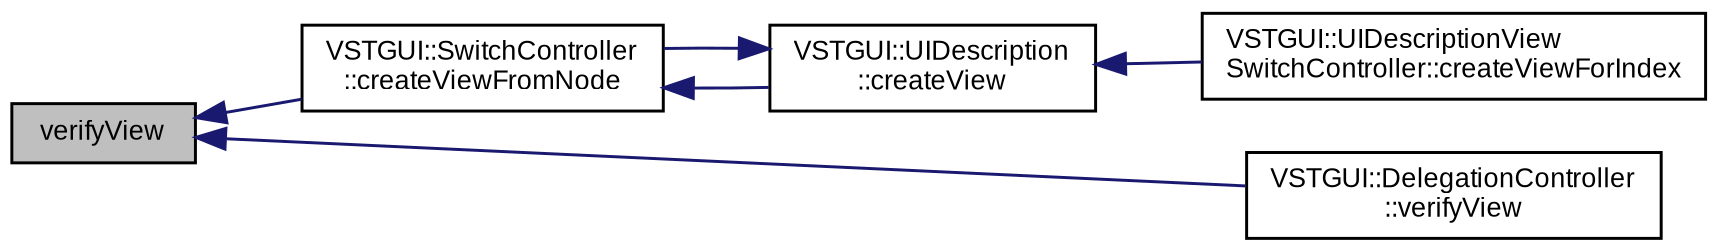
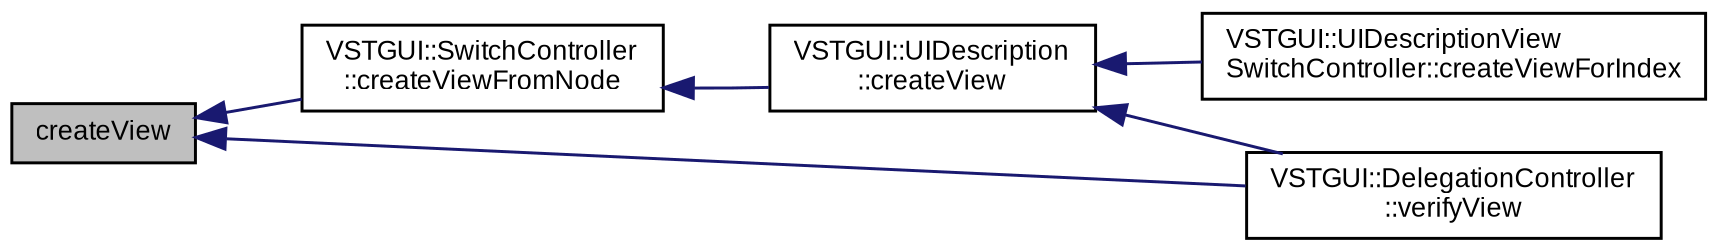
  digraph {
    rankdir=LR
    node [color=black fontname=Arial fontsize=9 shape=record]
    edge [color=midnightblue dir=back fontname=Arial fontsize=9 labelfontname=Arial labelfontsize=9 style=solid]
-   n1 [fillcolor=grey75 fontcolor=black height=0.2 label=verifyView style=filled width=0.4]
+   n1 [fillcolor=grey75 fontcolor=black height=0.2 label=createView style=filled width=0.4]
    n2 [height=0.2 label="VSTGUI::SwitchController\l::createViewFromNode" width=0.4]
    n3 [height=0.2 label="VSTGUI::DelegationController\l::verifyView" width=0.4]
    n4 [height=0.2 label="VSTGUI::UIDescription\l::createView" width=0.4]
    n5 [height=0.2 label="VSTGUI::UIDescriptionView\lSwitchController::createViewForIndex" width=0.4]
    n1 -> n2
    n1 -> n3
    n2 -> n4
-   n4 -> n2
+   n4 -> n3
    n4 -> n5
  }
